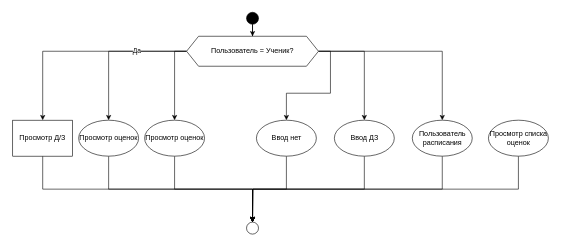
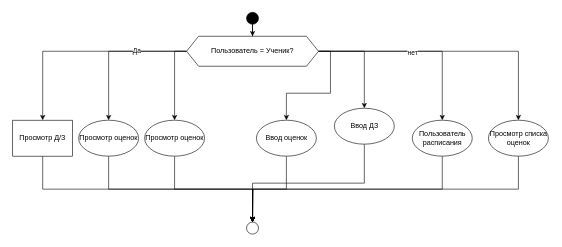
  <mxCell id="0" />
  <mxCell id="1" parent="0" />
  <mxCell id="2" style="edgeStyle=orthogonalEdgeStyle;rounded=0;orthogonalLoop=1;jettySize=auto;html=1;exitX=0.5;exitY=1;exitDx=0;exitDy=0;" edge="1" parent="1" source="3" target="13"><mxGeometry relative="1" as="geometry" /></mxCell>
  <mxCell id="3" value="" style="ellipse;whiteSpace=wrap;html=1;aspect=fixed;fillStyle=hatch;fillColor=#000000;gradientColor=default;" vertex="1" parent="1"><mxGeometry x="410" y="20" width="20" height="20" as="geometry" /></mxCell>
  <mxCell id="4" style="edgeStyle=orthogonalEdgeStyle;rounded=0;orthogonalLoop=1;jettySize=auto;html=1;exitX=0;exitY=0.5;exitDx=0;exitDy=0;" edge="1" parent="1" source="13" target="27"><mxGeometry relative="1" as="geometry" /></mxCell>
  <mxCell id="5" style="edgeStyle=orthogonalEdgeStyle;rounded=0;orthogonalLoop=1;jettySize=auto;html=1;exitX=0;exitY=0.5;exitDx=0;exitDy=0;" edge="1" parent="1" source="13" target="23"><mxGeometry relative="1" as="geometry" /></mxCell>
  <mxCell id="6" style="edgeStyle=orthogonalEdgeStyle;rounded=0;orthogonalLoop=1;jettySize=auto;html=1;exitX=0;exitY=0.5;exitDx=0;exitDy=0;" edge="1" parent="1" source="13" target="25"><mxGeometry relative="1" as="geometry" /></mxCell>
  <mxCell id="7" value="Да" style="edgeLabel;html=1;align=center;verticalAlign=middle;resizable=0;points=[];" vertex="1" connectable="0" parent="6"><mxGeometry x="-0.527" y="-1" relative="1" as="geometry"><mxPoint as="offset" /></mxGeometry></mxCell>
  <mxCell id="8" style="edgeStyle=orthogonalEdgeStyle;rounded=0;orthogonalLoop=1;jettySize=auto;html=1;exitX=1;exitY=0.5;exitDx=0;exitDy=0;" edge="1" parent="1" source="13" target="15"><mxGeometry relative="1" as="geometry" /></mxCell>
  <mxCell id="9" style="edgeStyle=orthogonalEdgeStyle;rounded=0;orthogonalLoop=1;jettySize=auto;html=1;exitX=1;exitY=0.5;exitDx=0;exitDy=0;" edge="1" parent="1" source="13" target="17"><mxGeometry relative="1" as="geometry" /></mxCell>
  <mxCell id="10" style="edgeStyle=orthogonalEdgeStyle;rounded=0;orthogonalLoop=1;jettySize=auto;html=1;exitX=1;exitY=0.5;exitDx=0;exitDy=0;" edge="1" parent="1" source="13" target="21"><mxGeometry relative="1" as="geometry" /></mxCell>
+ <mxCell id="11" style="edgeStyle=orthogonalEdgeStyle;rounded=0;orthogonalLoop=1;jettySize=auto;html=1;exitX=1;exitY=0.5;exitDx=0;exitDy=0;" edge="1" parent="1" source="13" target="19"><mxGeometry relative="1" as="geometry" /></mxCell>
+ <mxCell id="12" value="нет" style="edgeLabel;html=1;align=center;verticalAlign=middle;resizable=0;points=[];" vertex="1" connectable="0" parent="11"><mxGeometry x="-0.304" y="-1" relative="1" as="geometry"><mxPoint as="offset" /></mxGeometry></mxCell>
  <mxCell id="13" value="Пользователь = Ученик?" style="shape=hexagon;perimeter=hexagonPerimeter2;whiteSpace=wrap;html=1;fixedSize=1;" vertex="1" parent="1"><mxGeometry x="310" y="60" width="220" height="50" as="geometry" /></mxCell>
  <mxCell id="14" style="edgeStyle=orthogonalEdgeStyle;rounded=0;orthogonalLoop=1;jettySize=auto;html=1;exitX=0.5;exitY=1;exitDx=0;exitDy=0;" edge="1" parent="1" source="15"><mxGeometry relative="1" as="geometry"><mxPoint x="420" y="370" as="targetPoint" /></mxGeometry></mxCell>
- <mxCell id="15" value="Ввод нет" style="ellipse;whiteSpace=wrap;html=1;" vertex="1" parent="1"><mxGeometry x="426.5" y="200" width="100" height="60" as="geometry" /></mxCell>
+ <mxCell id="15" value="Ввод оценок" style="ellipse;whiteSpace=wrap;html=1;" vertex="1" parent="1"><mxGeometry x="426.5" y="200" width="100" height="60" as="geometry" /></mxCell>
  <mxCell id="16" style="edgeStyle=orthogonalEdgeStyle;rounded=0;orthogonalLoop=1;jettySize=auto;html=1;exitX=0.5;exitY=1;exitDx=0;exitDy=0;entryX=0.5;entryY=0;entryDx=0;entryDy=0;" edge="1" parent="1" source="17" target="28"><mxGeometry relative="1" as="geometry" /></mxCell>
- <mxCell id="17" value="Ввод ДЗ" style="ellipse;whiteSpace=wrap;html=1;" vertex="1" parent="1"><mxGeometry x="556.5" y="200" width="100" height="60" as="geometry" /></mxCell>
+ <mxCell id="17" value="Ввод ДЗ" style="ellipse;whiteSpace=wrap;html=1;" vertex="1" parent="1"><mxGeometry x="556.5" y="180" width="100" height="60" as="geometry" /></mxCell>
  <mxCell id="18" style="edgeStyle=orthogonalEdgeStyle;rounded=0;orthogonalLoop=1;jettySize=auto;html=1;exitX=0.5;exitY=1;exitDx=0;exitDy=0;" edge="1" parent="1" source="19"><mxGeometry relative="1" as="geometry"><mxPoint x="420" y="370" as="targetPoint" /></mxGeometry></mxCell>
  <mxCell id="19" value="Просмотр списка оценок" style="ellipse;whiteSpace=wrap;html=1;" vertex="1" parent="1"><mxGeometry x="813.5" y="200" width="100" height="60" as="geometry" /></mxCell>
  <mxCell id="20" style="edgeStyle=orthogonalEdgeStyle;rounded=0;orthogonalLoop=1;jettySize=auto;html=1;exitX=0.5;exitY=1;exitDx=0;exitDy=0;" edge="1" parent="1" source="21"><mxGeometry relative="1" as="geometry"><mxPoint x="420" y="370" as="targetPoint" /></mxGeometry></mxCell>
  <mxCell id="21" value="Пользователь расписания" style="ellipse;whiteSpace=wrap;html=1;" vertex="1" parent="1"><mxGeometry x="686.5" y="200" width="100" height="60" as="geometry" /></mxCell>
  <mxCell id="22" style="edgeStyle=orthogonalEdgeStyle;rounded=0;orthogonalLoop=1;jettySize=auto;html=1;exitX=0.5;exitY=1;exitDx=0;exitDy=0;entryX=0.5;entryY=0;entryDx=0;entryDy=0;" edge="1" parent="1" source="23" target="28"><mxGeometry relative="1" as="geometry" /></mxCell>
  <mxCell id="23" value="Просмотр оценок" style="ellipse;whiteSpace=wrap;html=1;" vertex="1" parent="1"><mxGeometry x="130" y="200" width="100" height="60" as="geometry" /></mxCell>
  <mxCell id="24" style="edgeStyle=orthogonalEdgeStyle;rounded=0;orthogonalLoop=1;jettySize=auto;html=1;exitX=0.5;exitY=1;exitDx=0;exitDy=0;entryX=0.5;entryY=0;entryDx=0;entryDy=0;" edge="1" parent="1" source="25" target="28"><mxGeometry relative="1" as="geometry" /></mxCell>
  <mxCell id="25" value="Просмотр Д/З" style="whiteSpace=wrap;html=1;rounded=0;" vertex="1" parent="1"><mxGeometry y="200" width="100" height="60" as="geometry" x="20" /></mxCell>
  <mxCell id="26" style="edgeStyle=orthogonalEdgeStyle;rounded=0;orthogonalLoop=1;jettySize=auto;html=1;exitX=0.5;exitY=1;exitDx=0;exitDy=0;entryX=0.5;entryY=0;entryDx=0;entryDy=0;" edge="1" parent="1" source="27" target="28"><mxGeometry relative="1" as="geometry" /></mxCell>
  <mxCell id="27" value="Просмотр оценок" style="ellipse;whiteSpace=wrap;html=1;" vertex="1" parent="1"><mxGeometry x="240" y="200" width="100" height="60" as="geometry" /></mxCell>
  <mxCell id="28" value="" style="ellipse;whiteSpace=wrap;html=1;aspect=fixed;fillStyle=hatch;" vertex="1" parent="1"><mxGeometry x="410" y="370" width="20" height="20" as="geometry" /></mxCell>
